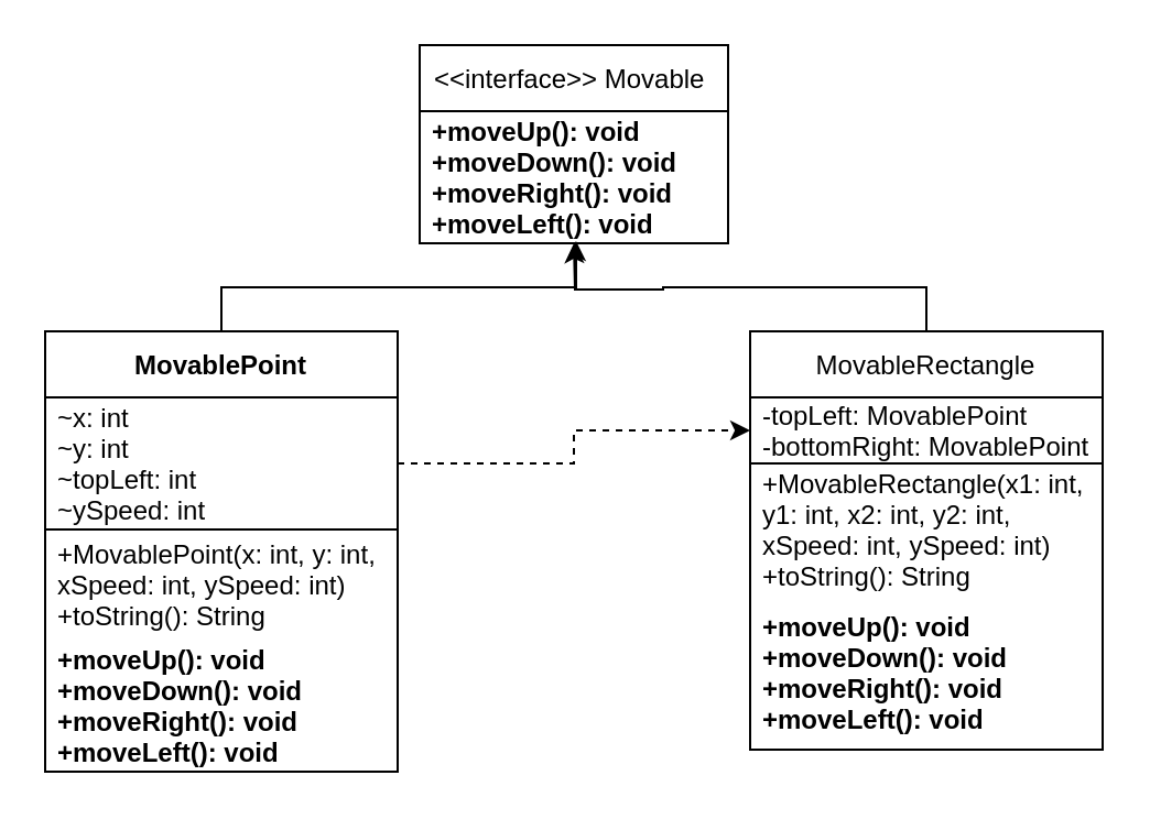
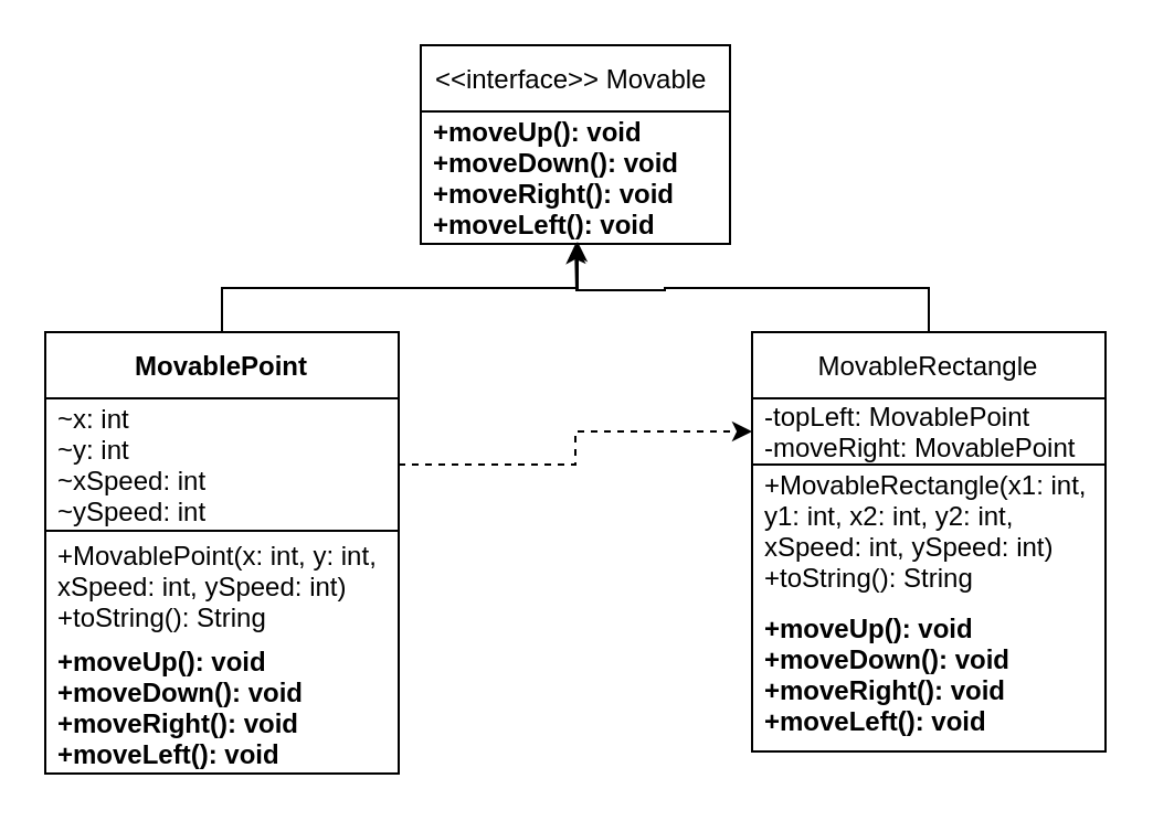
  <mxCell id="0" />
  <mxCell id="1" parent="0" />
  <mxCell id="2" value="&lt;&lt;interface&gt;&gt; Movable " style="swimlane;fontStyle=0;childLayout=stackLayout;horizontal=1;startSize=30;horizontalStack=0;resizeParent=1;resizeParentMax=0;resizeLast=0;collapsible=1;marginBottom=0;" vertex="1" parent="1"><mxGeometry x="190" y="20" width="140" height="90" as="geometry" /></mxCell>
  <mxCell id="3" value="+moveUp(): void&#10;+moveDown(): void&#10;+moveRight(): void&#10;+moveLeft(): void" style="text;strokeColor=none;fillColor=none;align=left;verticalAlign=middle;spacingLeft=4;spacingRight=4;overflow=hidden;points=[[0,0.5],[1,0.5]];portConstraint=eastwest;rotatable=0;fontStyle=1" vertex="1" parent="2"><mxGeometry y="30" width="140" height="60" as="geometry" /></mxCell>
  <mxCell id="4" style="edgeStyle=orthogonalEdgeStyle;rounded=0;orthogonalLoop=1;jettySize=auto;html=1;entryX=0.507;entryY=0.983;entryDx=0;entryDy=0;entryPerimeter=0;" edge="1" parent="1" source="5" target="3"><mxGeometry relative="1" as="geometry" /></mxCell>
  <mxCell id="5" value="MovablePoint" style="swimlane;fontStyle=1;childLayout=stackLayout;horizontal=1;startSize=30;horizontalStack=0;resizeParent=1;resizeParentMax=0;resizeLast=0;collapsible=1;marginBottom=0;" vertex="1" parent="1"><mxGeometry x="20" y="150" width="160" height="200" as="geometry" /></mxCell>
- <mxCell id="6" value="~x: int&#10;~y: int&#10;~topLeft: int&#10;~ySpeed: int" style="text;strokeColor=default;fillColor=none;align=left;verticalAlign=middle;spacingLeft=4;spacingRight=4;overflow=hidden;points=[[0,0.5],[1,0.5]];portConstraint=eastwest;rotatable=0;" vertex="1" parent="5"><mxGeometry y="30" width="160" height="60" as="geometry" /></mxCell>
+ <mxCell id="6" value="~x: int&#10;~y: int&#10;~xSpeed: int&#10;~ySpeed: int" style="text;strokeColor=default;fillColor=none;align=left;verticalAlign=middle;spacingLeft=4;spacingRight=4;overflow=hidden;points=[[0,0.5],[1,0.5]];portConstraint=eastwest;rotatable=0;" vertex="1" parent="5"><mxGeometry y="30" width="160" height="60" as="geometry" /></mxCell>
  <mxCell id="7" value="+MovablePoint(x: int, y: int, &#10;xSpeed: int, ySpeed: int)&#10;+toString(): String" style="text;strokeColor=none;fillColor=none;align=left;verticalAlign=middle;spacingLeft=4;spacingRight=4;overflow=hidden;points=[[0,0.5],[1,0.5]];portConstraint=eastwest;rotatable=0;fontStyle=0" vertex="1" parent="5"><mxGeometry y="90" width="160" height="50" as="geometry" /></mxCell>
  <mxCell id="8" value="+moveUp(): void&#10;+moveDown(): void&#10;+moveRight(): void&#10;+moveLeft(): void" style="text;strokeColor=none;fillColor=none;align=left;verticalAlign=middle;spacingLeft=4;spacingRight=4;overflow=hidden;points=[[0,0.5],[1,0.5]];portConstraint=eastwest;rotatable=0;fontStyle=1" vertex="1" parent="5"><mxGeometry y="140" width="160" height="60" as="geometry" /></mxCell>
  <mxCell id="9" style="edgeStyle=orthogonalEdgeStyle;rounded=0;orthogonalLoop=1;jettySize=auto;html=1;exitX=0.5;exitY=0;exitDx=0;exitDy=0;" edge="1" parent="1" source="10"><mxGeometry relative="1" as="geometry"><mxPoint x="260" y="110" as="targetPoint" /></mxGeometry></mxCell>
  <mxCell id="10" value="MovableRectangle" style="swimlane;fontStyle=0;childLayout=stackLayout;horizontal=1;startSize=30;horizontalStack=0;resizeParent=1;resizeParentMax=0;resizeLast=0;collapsible=1;marginBottom=0;" vertex="1" parent="1"><mxGeometry x="340" y="150" width="160" height="190" as="geometry" /></mxCell>
- <mxCell id="11" value="-topLeft: MovablePoint&#10;-bottomRight: MovablePoint" style="text;strokeColor=default;fillColor=none;align=left;verticalAlign=middle;spacingLeft=4;spacingRight=4;overflow=hidden;points=[[0,0.5],[1,0.5]];portConstraint=eastwest;rotatable=0;" vertex="1" parent="10"><mxGeometry y="30" width="160" height="30" as="geometry" /></mxCell>
+ <mxCell id="11" value="-topLeft: MovablePoint&#10;-moveRight: MovablePoint" style="text;strokeColor=default;fillColor=none;align=left;verticalAlign=middle;spacingLeft=4;spacingRight=4;overflow=hidden;points=[[0,0.5],[1,0.5]];portConstraint=eastwest;rotatable=0;" vertex="1" parent="10"><mxGeometry y="30" width="160" height="30" as="geometry" /></mxCell>
  <mxCell id="12" value="+MovableRectangle(x1: int, &#10;y1: int, x2: int, y2: int, &#10;xSpeed: int, ySpeed: int)&#10;+toString(): String" style="text;strokeColor=none;fillColor=none;align=left;verticalAlign=middle;spacingLeft=4;spacingRight=4;overflow=hidden;points=[[0,0.5],[1,0.5]];portConstraint=eastwest;rotatable=0;" vertex="1" parent="10"><mxGeometry y="60" width="160" height="60" as="geometry" /></mxCell>
  <mxCell id="13" value="+moveUp(): void&#10;+moveDown(): void&#10;+moveRight(): void&#10;+moveLeft(): void" style="text;strokeColor=none;fillColor=none;align=left;verticalAlign=middle;spacingLeft=4;spacingRight=4;overflow=hidden;points=[[0,0.5],[1,0.5]];portConstraint=eastwest;rotatable=0;fontStyle=1" vertex="1" parent="10"><mxGeometry y="120" width="160" height="70" as="geometry" /></mxCell>
  <mxCell id="14" style="edgeStyle=orthogonalEdgeStyle;rounded=0;orthogonalLoop=1;jettySize=auto;html=1;entryX=0;entryY=0.5;entryDx=0;entryDy=0;dashed=1;" edge="1" parent="1" source="6" target="11"><mxGeometry relative="1" as="geometry" /></mxCell>
